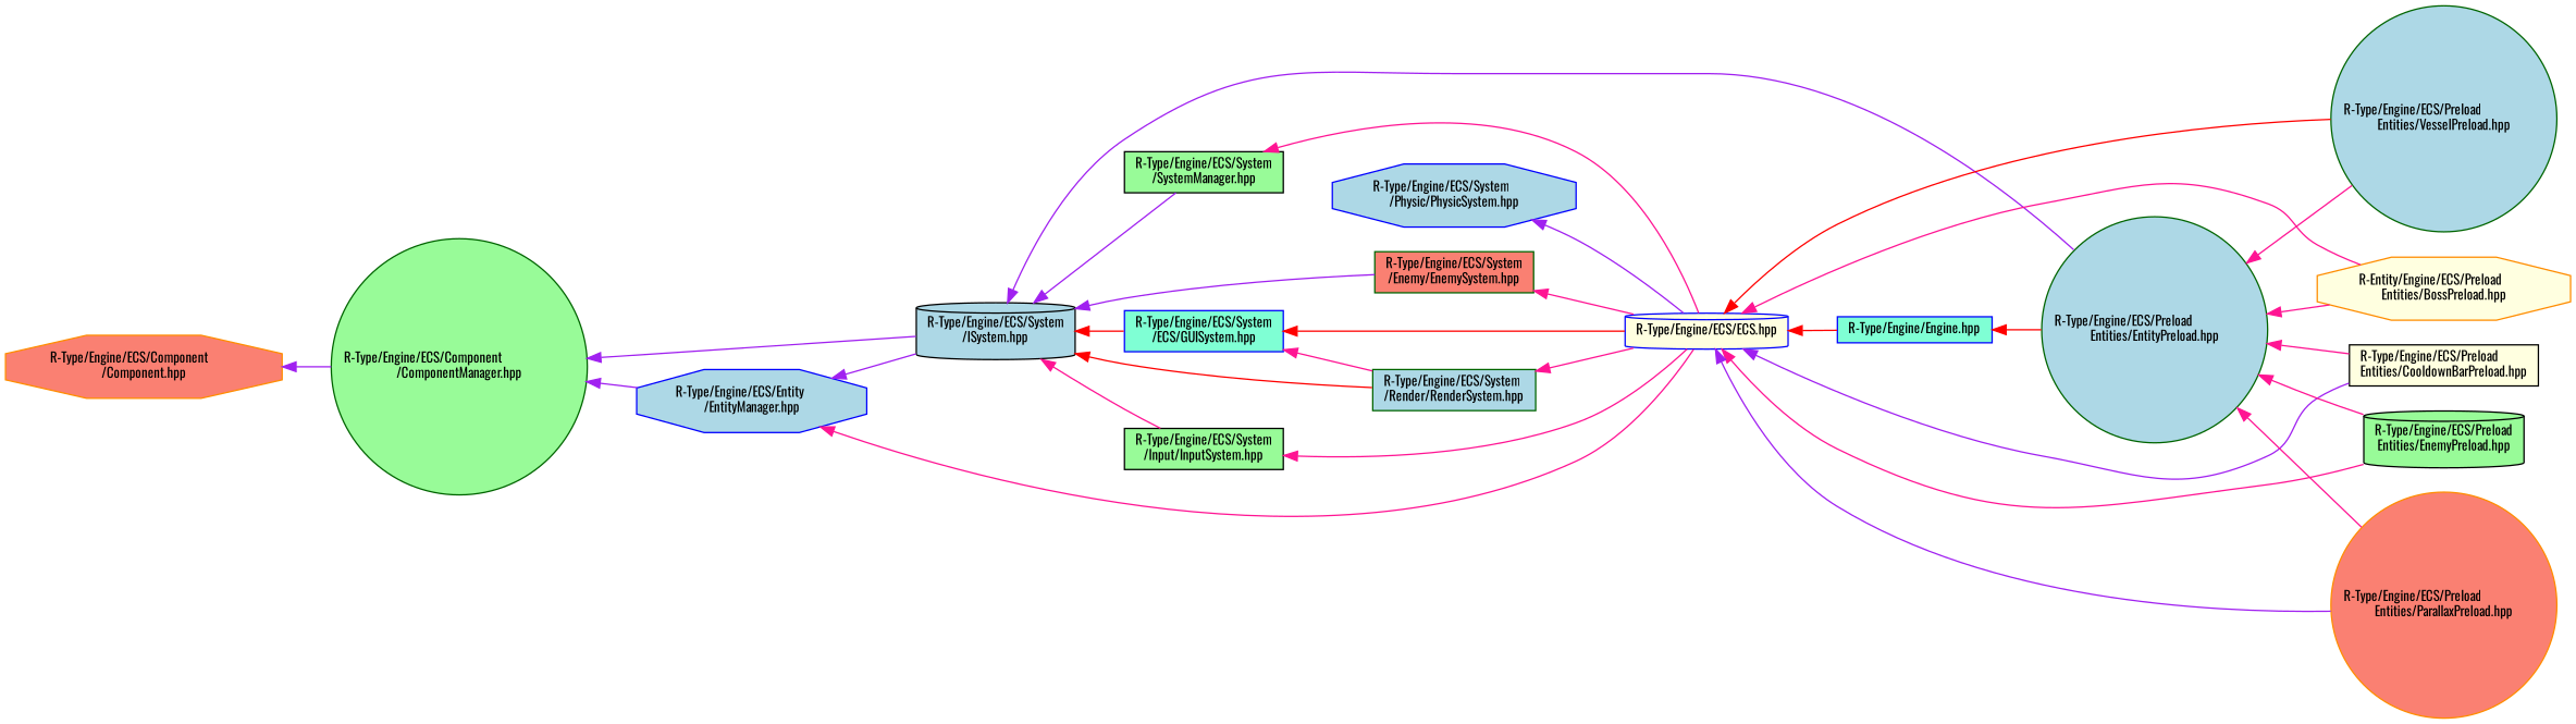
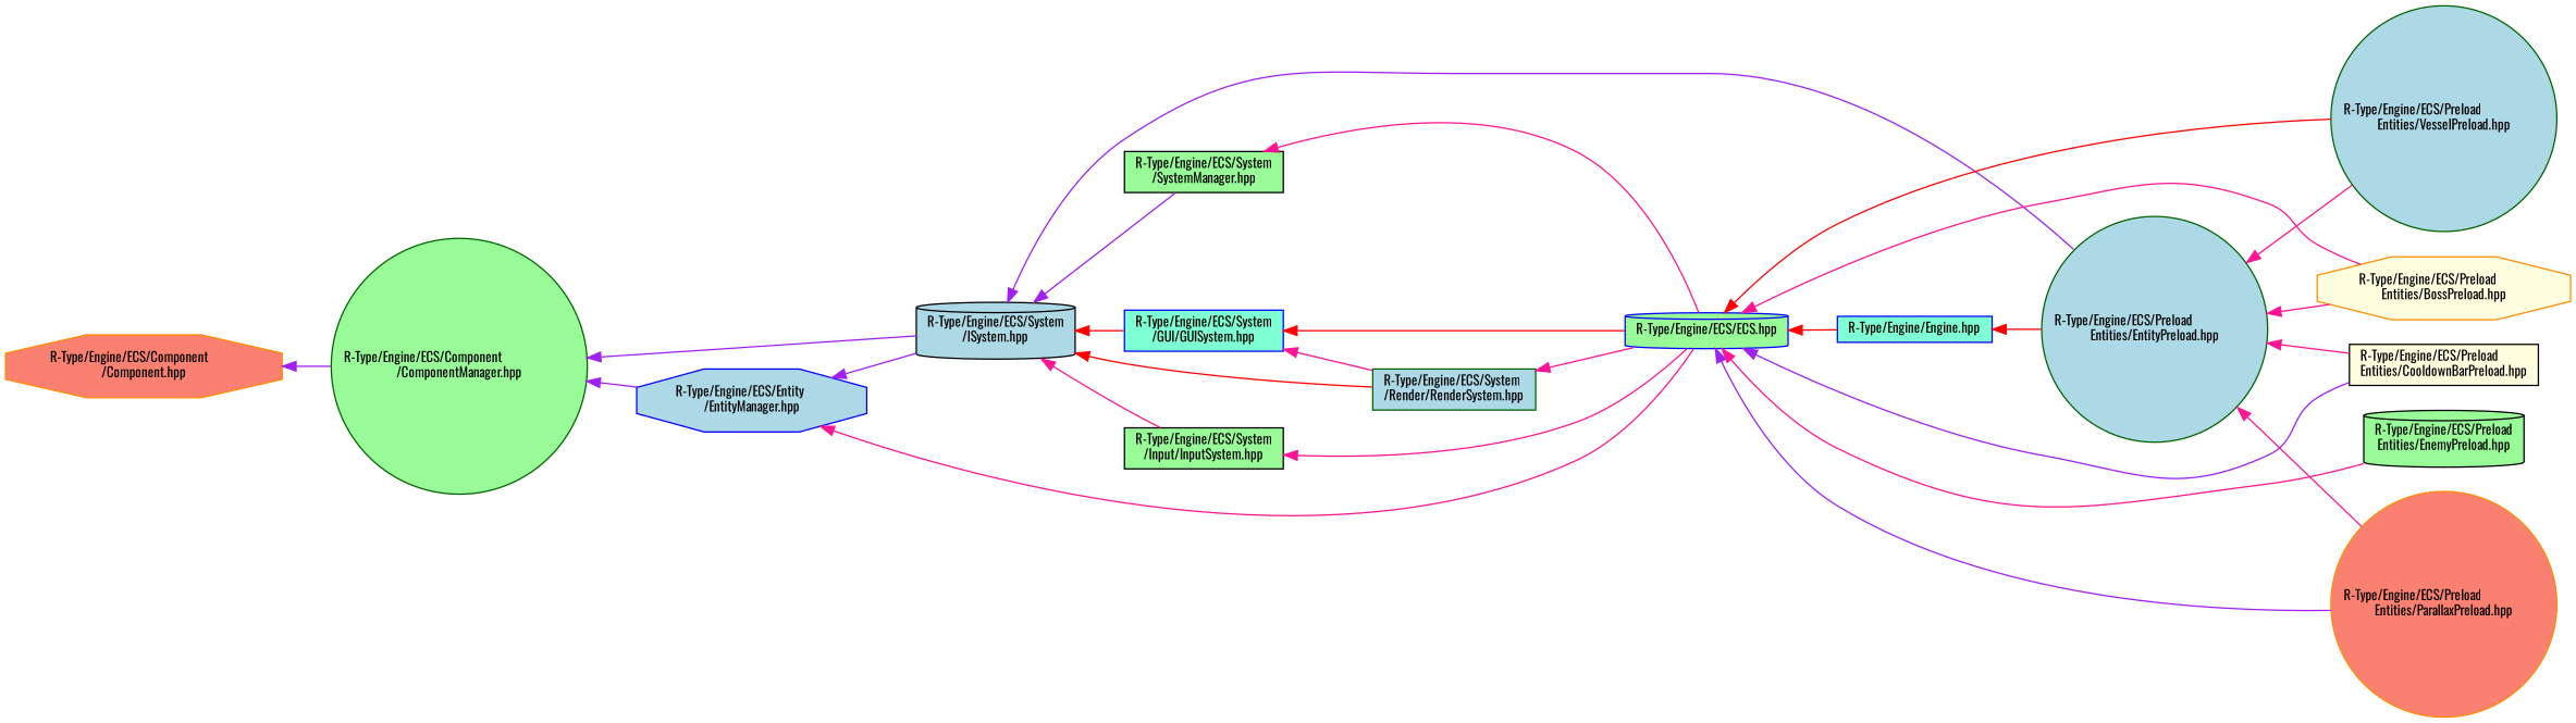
  digraph {
    fontname=Oswald
    rankdir=LR
    node [color=darkgreen fillcolor=lightblue fontname=Oswald fontsize=10 shape=box style=filled]
    edge [color=deeppink dir=back fontname=Oswald fontsize=10 labelfontname=Helvetica labelfontsize=10 style=solid]
    n1 [color=darkorange fillcolor=salmon fontcolor=black height=0.2 label="R-Type/Engine/ECS/Component\l/Component.hpp" shape=octagon width=0.4]
    n2 [fillcolor=palegreen height=0.2 label="R-Type/Engine/ECS/Component\l/ComponentManager.hpp" shape=circle width=0.4]
    n3 [color=blue height=0.2 label="R-Type/Engine/ECS/Entity\l/EntityManager.hpp" shape=octagon width=0.4]
    n4 [color=black height=0.2 label="R-Type/Engine/ECS/System\l/ISystem.hpp" shape=cylinder width=0.4]
-   n5 [color=blue fillcolor=lightyellow height=0.2 label="R-Type/Engine/ECS/ECS.hpp" shape=cylinder width=0.4]
-   n6 [color=darkorange fillcolor=lightyellow height=0.2 label="R-Entity/Engine/ECS/Preload\lEntities/BossPreload.hpp" shape=octagon width=0.4]
+   n5 [color=blue fillcolor=palegreen height=0.2 label="R-Type/Engine/ECS/ECS.hpp" shape=cylinder width=0.4]
+   n6 [color=darkorange fillcolor=lightyellow height=0.2 label="R-Type/Engine/ECS/Preload\lEntities/BossPreload.hpp" shape=octagon width=0.4]
    n7 [color=black fillcolor=lightyellow height=0.2 label="R-Type/Engine/ECS/Preload\lEntities/CooldownBarPreload.hpp" width=0.4]
    n8 [color=black fillcolor=palegreen height=0.2 label="R-Type/Engine/ECS/Preload\lEntities/EnemyPreload.hpp" shape=cylinder width=0.4]
    n9 [color=darkorange fillcolor=salmon height=0.2 label="R-Type/Engine/ECS/Preload\lEntities/ParallaxPreload.hpp" shape=circle width=0.4]
    n10 [height=0.2 label="R-Type/Engine/ECS/Preload\lEntities/VesselPreload.hpp" shape=circle width=0.4]
    n11 [color=blue fillcolor=aquamarine height=0.2 label="R-Type/Engine/Engine.hpp" width=0.4]
    n12 [height=0.2 label="R-Type/Engine/ECS/Preload\lEntities/EntityPreload.hpp" shape=circle width=0.4]
-   n13 [fillcolor=salmon height=0.2 label="R-Type/Engine/ECS/System\l/Enemy/EnemySystem.hpp" width=0.4]
-   n14 [color=blue fillcolor=aquamarine height=0.2 label="R-Type/Engine/ECS/System\l/ECS/GUISystem.hpp" width=0.4]
+   n14 [color=blue fillcolor=aquamarine height=0.2 label="R-Type/Engine/ECS/System\l/GUI/GUISystem.hpp" width=0.4]
    n15 [height=0.2 label="R-Type/Engine/ECS/System\l/Render/RenderSystem.hpp" width=0.4]
    n16 [color=black fillcolor=palegreen height=0.2 label="R-Type/Engine/ECS/System\l/Input/InputSystem.hpp" width=0.4]
    n17 [color=black fillcolor=palegreen height=0.2 label="R-Type/Engine/ECS/System\l/SystemManager.hpp" width=0.4]
-   n18 [color=blue height=0.2 label="R-Type/Engine/ECS/System\l/Physic/PhysicSystem.hpp" shape=octagon width=0.4]
    n1 -> n2 [color=purple]
    n2 -> n3 [color=purple]
    n2 -> n4 [color=purple]
    n3 -> n4 [color=purple]
    n3 -> n5
    n4 -> n12 [color=purple]
-   n4 -> n13 [color=purple]
    n4 -> n14 [color=red]
    n4 -> n15 [color=red]
    n4 -> n16
    n4 -> n17 [color=purple]
    n5 -> n6
    n5 -> n7 [color=purple]
    n5 -> n8
    n5 -> n9 [color=purple]
    n5 -> n10 [color=red]
    n5 -> n11 [color=red]
    n11 -> n12 [color=red]
    n12 -> n6
    n12 -> n7
-   n12 -> n8
    n12 -> n9
    n12 -> n10
-   n13 -> n5
    n14 -> n5 [color=red]
    n14 -> n15
    n15 -> n5
    n16 -> n5
    n17 -> n5
-   n18 -> n5 [color=purple]
  }
